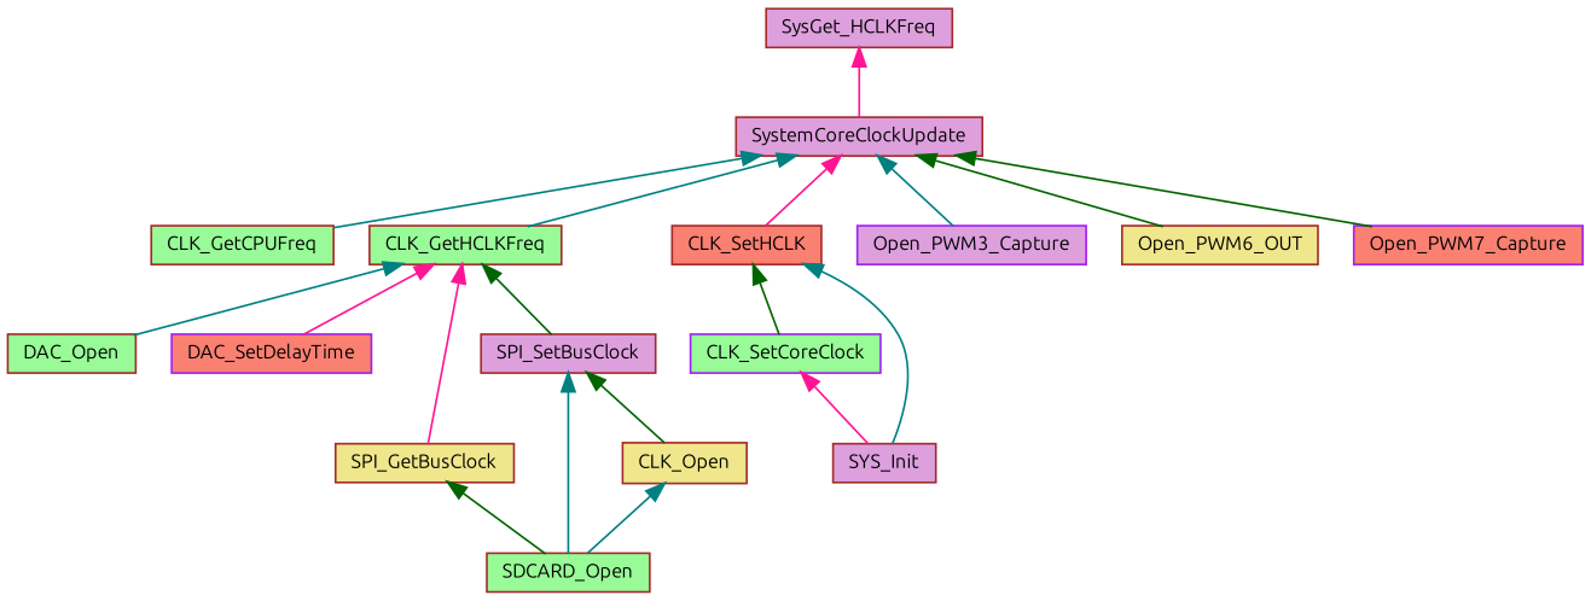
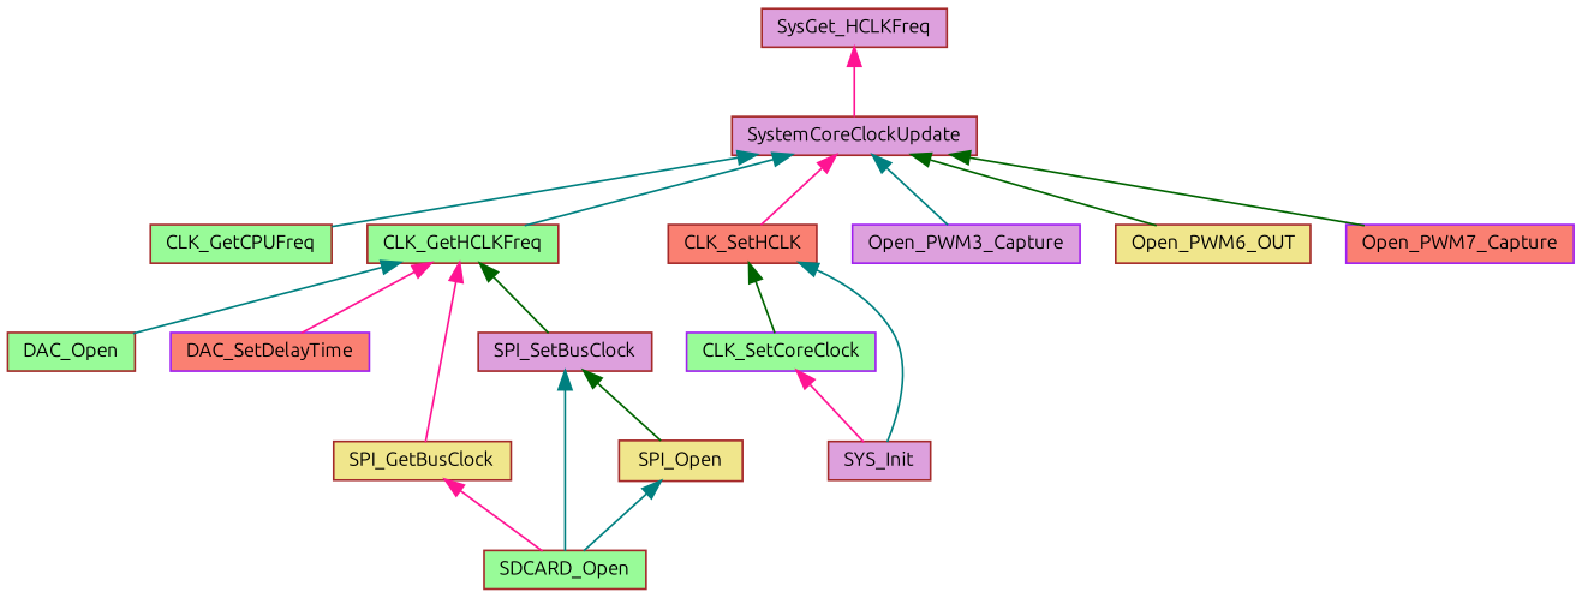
  digraph {
    fontname=Ubuntu
    rankdir=TB
    node [color=brown fillcolor=plum fontname=Ubuntu fontsize=10 shape=record style=filled]
    edge [color=teal dir=back fontname=Ubuntu fontsize=10 labelfontname=Helvetica labelfontsize=10 style=solid]
    n1 [fontcolor=black height=0.2 label=SysGet_HCLKFreq width=0.4]
    n2 [height=0.2 label=SystemCoreClockUpdate width=0.4]
    n3 [fillcolor=palegreen height=0.2 label=CLK_GetCPUFreq width=0.4]
    n4 [fillcolor=palegreen height=0.2 label=CLK_GetHCLKFreq width=0.4]
    n5 [fillcolor=salmon height=0.2 label=CLK_SetHCLK width=0.4]
    n6 [color=purple height=0.2 label=Open_PWM3_Capture width=0.4]
    n7 [fillcolor=khaki height=0.2 label=Open_PWM6_OUT width=0.4]
    n8 [color=purple fillcolor=salmon height=0.2 label=Open_PWM7_Capture width=0.4]
    n9 [fillcolor=palegreen height=0.2 label=DAC_Open width=0.4]
    n10 [color=purple fillcolor=salmon height=0.2 label=DAC_SetDelayTime width=0.4]
    n11 [fillcolor=khaki height=0.2 label=SPI_GetBusClock width=0.4]
    n12 [height=0.2 label=SPI_SetBusClock width=0.4]
    n13 [color=purple fillcolor=palegreen height=0.2 label=CLK_SetCoreClock width=0.4]
    n14 [height=0.2 label=SYS_Init width=0.4]
    n15 [fillcolor=palegreen height=0.2 label=SDCARD_Open width=0.4]
-   n16 [fillcolor=khaki height=0.2 label=CLK_Open width=0.4]
+   n16 [fillcolor=khaki height=0.2 label=SPI_Open width=0.4]
    n1 -> n2 [color=deeppink]
    n2 -> n3
    n2 -> n4
    n2 -> n5 [color=deeppink]
    n2 -> n6
    n2 -> n7 [color=darkgreen]
    n2 -> n8 [color=darkgreen]
    n4 -> n9
    n4 -> n10 [color=deeppink]
    n4 -> n11 [color=deeppink]
    n4 -> n12 [color=darkgreen]
    n5 -> n13 [color=darkgreen]
    n5 -> n14
-   n11 -> n15 [color=darkgreen]
+   n11 -> n15 [color=deeppink]
    n12 -> n15
    n12 -> n16 [color=darkgreen]
    n13 -> n14 [color=deeppink]
    n16 -> n15
  }
